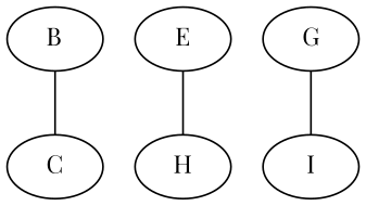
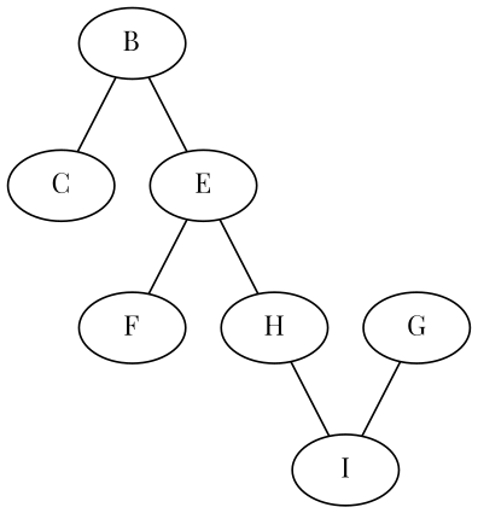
  graph {
    fontname="Playfair Display"
    node [fontname="Playfair Display"]
    edge [fontname="Playfair Display"]
    B
    C
    E
    G
    I
+   F
    H
    B -- C
+   B -- E
+   E -- F
    E -- H
    G -- I
+   H -- I
  }
